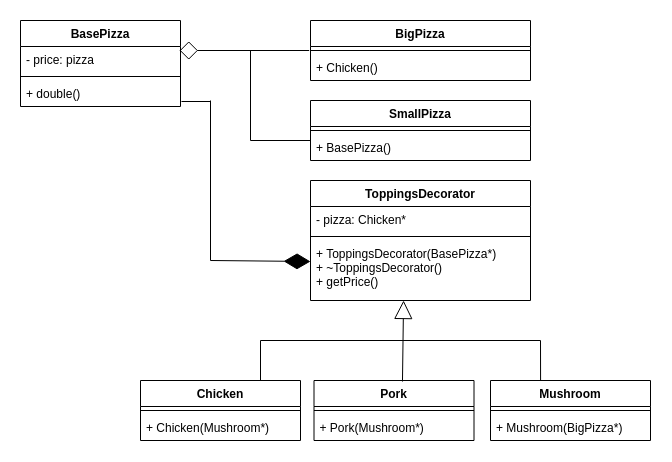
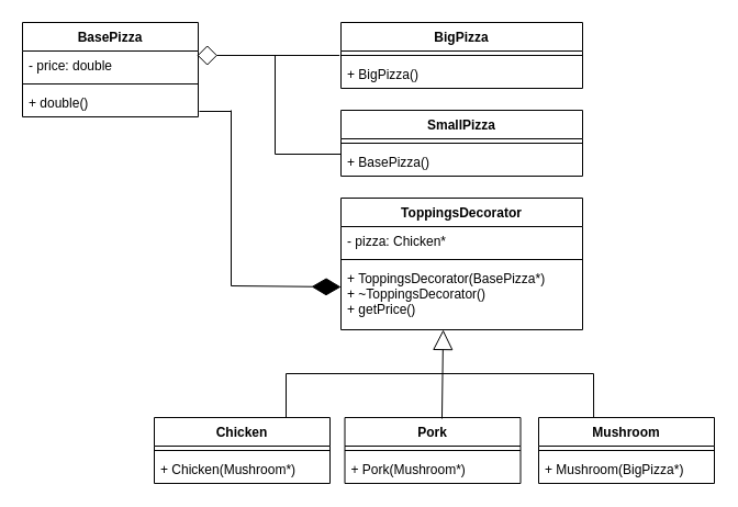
  <mxCell id="0" />
  <mxCell id="1" parent="0" />
  <mxCell id="2" value="" style="endArrow=diamond;endSize=16;endFill=0;html=1;exitX=-0.006;exitY=-0.154;exitDx=0;exitDy=0;exitPerimeter=0;entryX=0.994;entryY=0.154;entryDx=0;entryDy=0;entryPerimeter=0;" edge="1" parent="1" source="14" target="9"><mxGeometry width="160" relative="1" as="geometry"><mxPoint x="260" y="230" as="sourcePoint" /><mxPoint x="420" y="230" as="targetPoint" /></mxGeometry></mxCell>
  <mxCell id="3" value="" style="endArrow=none;html=1;" edge="1" parent="1"><mxGeometry width="50" height="50" relative="1" as="geometry"><mxPoint x="250" y="50" as="sourcePoint" /><mxPoint x="250" y="140" as="targetPoint" /></mxGeometry></mxCell>
  <mxCell id="4" value="" style="endArrow=none;html=1;entryX=0;entryY=0.231;entryDx=0;entryDy=0;entryPerimeter=0;" edge="1" parent="1" target="17"><mxGeometry width="50" height="50" relative="1" as="geometry"><mxPoint x="250" y="140" as="sourcePoint" /><mxPoint x="370" y="200" as="targetPoint" /></mxGeometry></mxCell>
  <mxCell id="5" value="" style="endArrow=none;html=1;exitX=1.006;exitY=0.808;exitDx=0;exitDy=0;exitPerimeter=0;" edge="1" parent="1" source="11"><mxGeometry width="50" height="50" relative="1" as="geometry"><mxPoint x="320" y="250" as="sourcePoint" /><mxPoint x="210" y="101" as="targetPoint" /></mxGeometry></mxCell>
  <mxCell id="6" value="" style="endArrow=none;html=1;" edge="1" parent="1"><mxGeometry width="50" height="50" relative="1" as="geometry"><mxPoint x="210" y="260" as="sourcePoint" /><mxPoint x="210" y="100" as="targetPoint" /></mxGeometry></mxCell>
  <mxCell id="7" value="" style="endArrow=diamondThin;endFill=1;endSize=24;html=1;entryX=0;entryY=0.35;entryDx=0;entryDy=0;entryPerimeter=0;" edge="1" parent="1" target="21"><mxGeometry width="160" relative="1" as="geometry"><mxPoint x="210" y="260" as="sourcePoint" /><mxPoint x="420" y="230" as="targetPoint" /></mxGeometry></mxCell>
  <mxCell id="8" value="BasePizza" style="swimlane;fontStyle=1;align=center;verticalAlign=top;childLayout=stackLayout;horizontal=1;startSize=26;horizontalStack=0;resizeParent=1;resizeParentMax=0;resizeLast=0;collapsible=1;marginBottom=0;" vertex="1" parent="1"><mxGeometry x="20" y="20" width="160" height="86" as="geometry" /></mxCell>
- <mxCell id="9" value="- price: pizza" style="text;strokeColor=none;fillColor=none;align=left;verticalAlign=top;spacingLeft=4;spacingRight=4;overflow=hidden;rotatable=0;points=[[0,0.5],[1,0.5]];portConstraint=eastwest;" vertex="1" parent="8"><mxGeometry y="26" width="160" height="26" as="geometry" /></mxCell>
+ <mxCell id="9" value="- price: double" style="text;strokeColor=none;fillColor=none;align=left;verticalAlign=top;spacingLeft=4;spacingRight=4;overflow=hidden;rotatable=0;points=[[0,0.5],[1,0.5]];portConstraint=eastwest;" vertex="1" parent="8"><mxGeometry y="26" width="160" height="26" as="geometry" /></mxCell>
  <mxCell id="10" value="" style="line;strokeWidth=1;fillColor=none;align=left;verticalAlign=middle;spacingTop=-1;spacingLeft=3;spacingRight=3;rotatable=0;labelPosition=right;points=[];portConstraint=eastwest;" vertex="1" parent="8"><mxGeometry y="52" width="160" height="8" as="geometry" /></mxCell>
  <mxCell id="11" value="+ double()" style="text;strokeColor=none;fillColor=none;align=left;verticalAlign=top;spacingLeft=4;spacingRight=4;overflow=hidden;rotatable=0;points=[[0,0.5],[1,0.5]];portConstraint=eastwest;" vertex="1" parent="8"><mxGeometry y="60" width="160" height="26" as="geometry" /></mxCell>
  <mxCell id="12" value="BigPizza" style="swimlane;fontStyle=1;align=center;verticalAlign=top;childLayout=stackLayout;horizontal=1;startSize=26;horizontalStack=0;resizeParent=1;resizeParentMax=0;resizeLast=0;collapsible=1;marginBottom=0;" vertex="1" parent="1"><mxGeometry x="310" y="20" width="220" height="60" as="geometry" /></mxCell>
  <mxCell id="13" value="" style="line;strokeWidth=1;fillColor=none;align=left;verticalAlign=middle;spacingTop=-1;spacingLeft=3;spacingRight=3;rotatable=0;labelPosition=right;points=[];portConstraint=eastwest;" vertex="1" parent="12"><mxGeometry y="26" width="220" height="8" as="geometry" /></mxCell>
- <mxCell id="14" value="+ Chicken()" style="text;strokeColor=none;fillColor=none;align=left;verticalAlign=top;spacingLeft=4;spacingRight=4;overflow=hidden;rotatable=0;points=[[0,0.5],[1,0.5]];portConstraint=eastwest;" vertex="1" parent="12"><mxGeometry y="34" width="220" height="26" as="geometry" /></mxCell>
+ <mxCell id="14" value="+ BigPizza()" style="text;strokeColor=none;fillColor=none;align=left;verticalAlign=top;spacingLeft=4;spacingRight=4;overflow=hidden;rotatable=0;points=[[0,0.5],[1,0.5]];portConstraint=eastwest;" vertex="1" parent="12"><mxGeometry y="34" width="220" height="26" as="geometry" /></mxCell>
  <mxCell id="15" value="SmallPizza" style="swimlane;fontStyle=1;align=center;verticalAlign=top;childLayout=stackLayout;horizontal=1;startSize=26;horizontalStack=0;resizeParent=1;resizeParentMax=0;resizeLast=0;collapsible=1;marginBottom=0;" vertex="1" parent="1"><mxGeometry x="310" y="100" width="220" height="60" as="geometry" /></mxCell>
  <mxCell id="16" value="" style="line;strokeWidth=1;fillColor=none;align=left;verticalAlign=middle;spacingTop=-1;spacingLeft=3;spacingRight=3;rotatable=0;labelPosition=right;points=[];portConstraint=eastwest;" vertex="1" parent="15"><mxGeometry y="26" width="220" height="8" as="geometry" /></mxCell>
  <mxCell id="17" value="+ BasePizza()" style="text;strokeColor=none;fillColor=none;align=left;verticalAlign=top;spacingLeft=4;spacingRight=4;overflow=hidden;rotatable=0;points=[[0,0.5],[1,0.5]];portConstraint=eastwest;" vertex="1" parent="15"><mxGeometry y="34" width="220" height="26" as="geometry" /></mxCell>
  <mxCell id="18" value="ToppingsDecorator" style="swimlane;fontStyle=1;align=center;verticalAlign=top;childLayout=stackLayout;horizontal=1;startSize=26;horizontalStack=0;resizeParent=1;resizeParentMax=0;resizeLast=0;collapsible=1;marginBottom=0;" vertex="1" parent="1"><mxGeometry x="310" y="180" width="220" height="120" as="geometry" /></mxCell>
  <mxCell id="19" value="- pizza: Chicken*" style="text;strokeColor=none;fillColor=none;align=left;verticalAlign=top;spacingLeft=4;spacingRight=4;overflow=hidden;rotatable=0;points=[[0,0.5],[1,0.5]];portConstraint=eastwest;" vertex="1" parent="18"><mxGeometry y="26" width="220" height="26" as="geometry" /></mxCell>
  <mxCell id="20" value="" style="line;strokeWidth=1;fillColor=none;align=left;verticalAlign=middle;spacingTop=-1;spacingLeft=3;spacingRight=3;rotatable=0;labelPosition=right;points=[];portConstraint=eastwest;" vertex="1" parent="18"><mxGeometry y="52" width="220" height="8" as="geometry" /></mxCell>
  <mxCell id="21" value="+ ToppingsDecorator(BasePizza*)&#10;+ ~ToppingsDecorator()&#10;+ getPrice()&#10;" style="text;strokeColor=none;fillColor=none;align=left;verticalAlign=top;spacingLeft=4;spacingRight=4;overflow=hidden;rotatable=0;points=[[0,0.5],[1,0.5]];portConstraint=eastwest;" vertex="1" parent="18"><mxGeometry y="60" width="220" height="60" as="geometry" /></mxCell>
  <mxCell id="22" value="Pork" style="swimlane;fontStyle=1;align=center;verticalAlign=top;childLayout=stackLayout;horizontal=1;startSize=26;horizontalStack=0;resizeParent=1;resizeParentMax=0;resizeLast=0;collapsible=1;marginBottom=0;" vertex="1" parent="1"><mxGeometry x="313.5" y="380" width="160" height="60" as="geometry" /></mxCell>
  <mxCell id="23" value="" style="line;strokeWidth=1;fillColor=none;align=left;verticalAlign=middle;spacingTop=-1;spacingLeft=3;spacingRight=3;rotatable=0;labelPosition=right;points=[];portConstraint=eastwest;" vertex="1" parent="22"><mxGeometry y="26" width="160" height="8" as="geometry" /></mxCell>
  <mxCell id="24" value="+ Pork(Mushroom*)" style="text;strokeColor=none;fillColor=none;align=left;verticalAlign=top;spacingLeft=4;spacingRight=4;overflow=hidden;rotatable=0;points=[[0,0.5],[1,0.5]];portConstraint=eastwest;fontStyle=0" vertex="1" parent="22"><mxGeometry y="34" width="160" height="26" as="geometry" /></mxCell>
  <mxCell id="25" value="Chicken" style="swimlane;fontStyle=1;align=center;verticalAlign=top;childLayout=stackLayout;horizontal=1;startSize=26;horizontalStack=0;resizeParent=1;resizeParentMax=0;resizeLast=0;collapsible=1;marginBottom=0;" vertex="1" parent="1"><mxGeometry x="140" y="380" width="160" height="60" as="geometry" /></mxCell>
  <mxCell id="26" value="" style="line;strokeWidth=1;fillColor=none;align=left;verticalAlign=middle;spacingTop=-1;spacingLeft=3;spacingRight=3;rotatable=0;labelPosition=right;points=[];portConstraint=eastwest;" vertex="1" parent="25"><mxGeometry y="26" width="160" height="8" as="geometry" /></mxCell>
  <mxCell id="27" value="+ Chicken(Mushroom*)" style="text;strokeColor=none;fillColor=none;align=left;verticalAlign=top;spacingLeft=4;spacingRight=4;overflow=hidden;rotatable=0;points=[[0,0.5],[1,0.5]];portConstraint=eastwest;" vertex="1" parent="25"><mxGeometry y="34" width="160" height="26" as="geometry" /></mxCell>
  <mxCell id="28" value="Mushroom" style="swimlane;fontStyle=1;align=center;verticalAlign=top;childLayout=stackLayout;horizontal=1;startSize=26;horizontalStack=0;resizeParent=1;resizeParentMax=0;resizeLast=0;collapsible=1;marginBottom=0;" vertex="1" parent="1"><mxGeometry x="490" y="380" width="160" height="60" as="geometry" /></mxCell>
  <mxCell id="29" value="" style="line;strokeWidth=1;fillColor=none;align=left;verticalAlign=middle;spacingTop=-1;spacingLeft=3;spacingRight=3;rotatable=0;labelPosition=right;points=[];portConstraint=eastwest;" vertex="1" parent="28"><mxGeometry y="26" width="160" height="8" as="geometry" /></mxCell>
  <mxCell id="30" value="+ Mushroom(BigPizza*)" style="text;strokeColor=none;fillColor=none;align=left;verticalAlign=top;spacingLeft=4;spacingRight=4;overflow=hidden;rotatable=0;points=[[0,0.5],[1,0.5]];portConstraint=eastwest;" vertex="1" parent="28"><mxGeometry y="34" width="160" height="26" as="geometry" /></mxCell>
  <mxCell id="31" value="" style="endArrow=block;endSize=16;endFill=0;html=1;entryX=0.423;entryY=1;entryDx=0;entryDy=0;entryPerimeter=0;exitX=0.553;exitY=0.017;exitDx=0;exitDy=0;exitPerimeter=0;" edge="1" parent="1" source="22" target="21"><mxGeometry width="160" relative="1" as="geometry"><mxPoint x="403" y="340" as="sourcePoint" /><mxPoint x="330.36" y="330.008" as="targetPoint" /></mxGeometry></mxCell>
  <mxCell id="32" value="" style="endArrow=none;html=1;" edge="1" parent="1"><mxGeometry width="50" height="50" relative="1" as="geometry"><mxPoint x="260" y="340" as="sourcePoint" /><mxPoint x="540" y="340" as="targetPoint" /></mxGeometry></mxCell>
  <mxCell id="33" value="" style="endArrow=none;html=1;exitX=0.75;exitY=0;exitDx=0;exitDy=0;" edge="1" parent="1" source="25"><mxGeometry width="50" height="50" relative="1" as="geometry"><mxPoint x="370" y="270" as="sourcePoint" /><mxPoint x="260" y="340" as="targetPoint" /></mxGeometry></mxCell>
  <mxCell id="34" value="" style="endArrow=none;html=1;entryX=0.313;entryY=0;entryDx=0;entryDy=0;entryPerimeter=0;" edge="1" parent="1" target="28"><mxGeometry width="50" height="50" relative="1" as="geometry"><mxPoint x="540" y="340" as="sourcePoint" /><mxPoint x="420" y="220" as="targetPoint" /><Array as="points" /></mxGeometry></mxCell>
